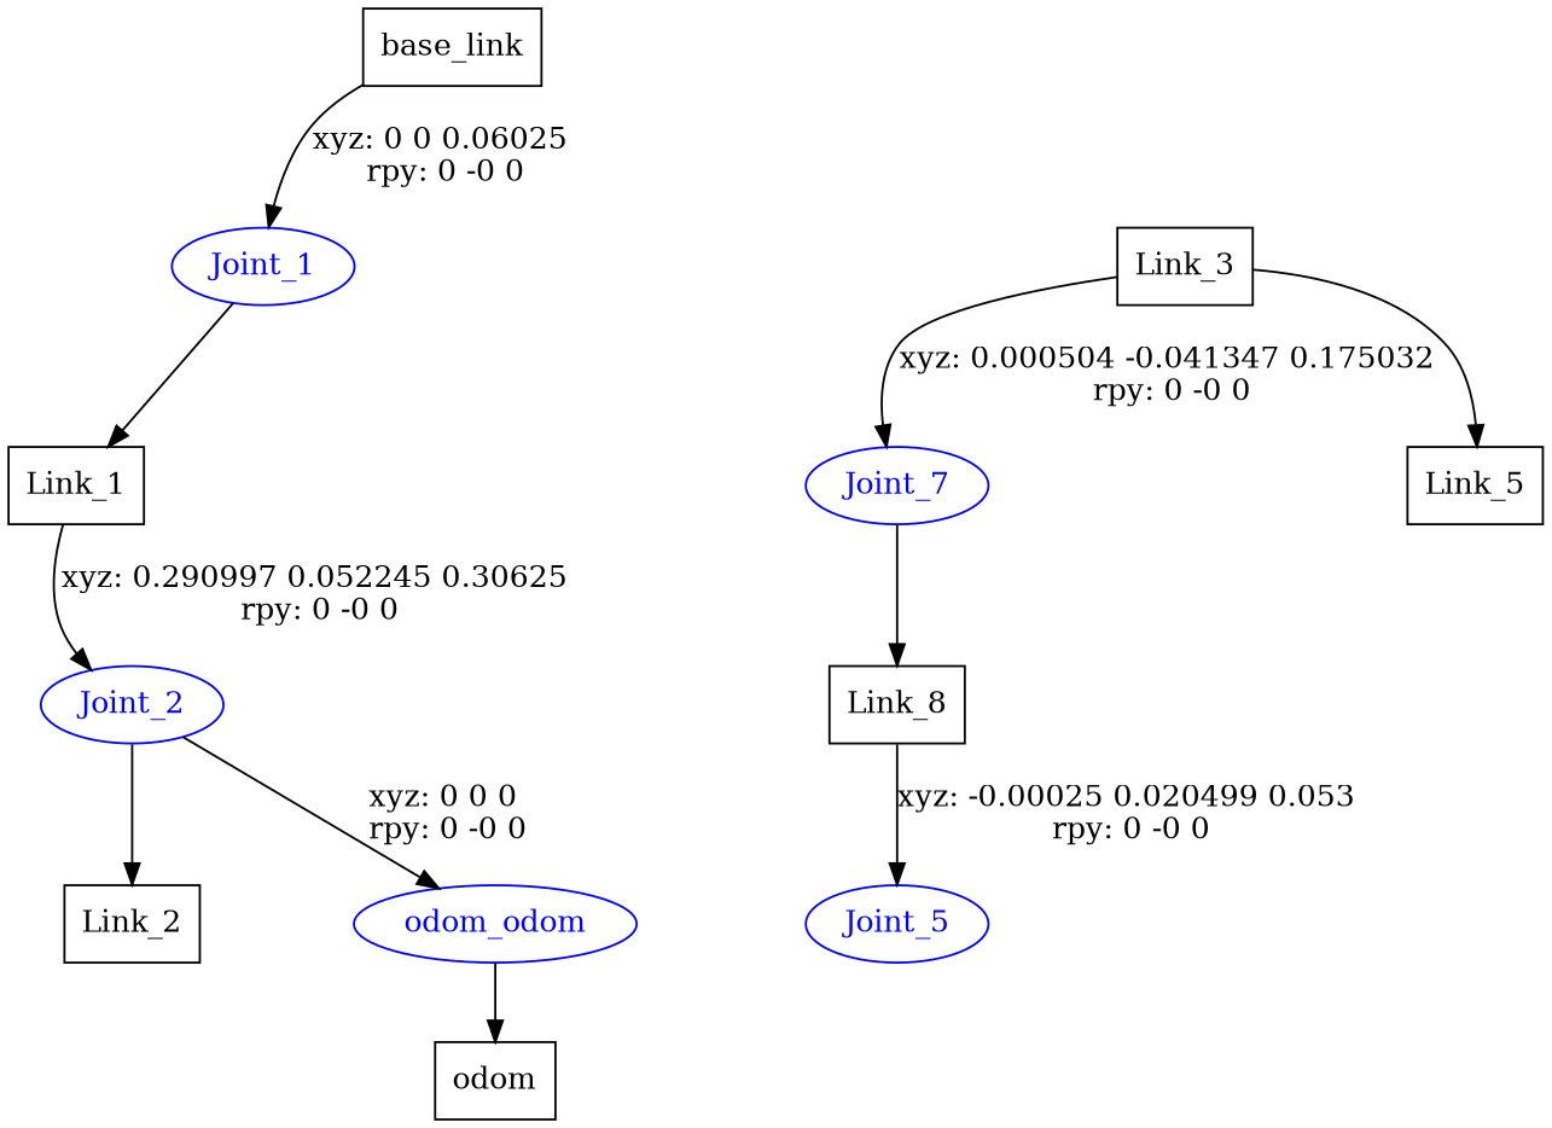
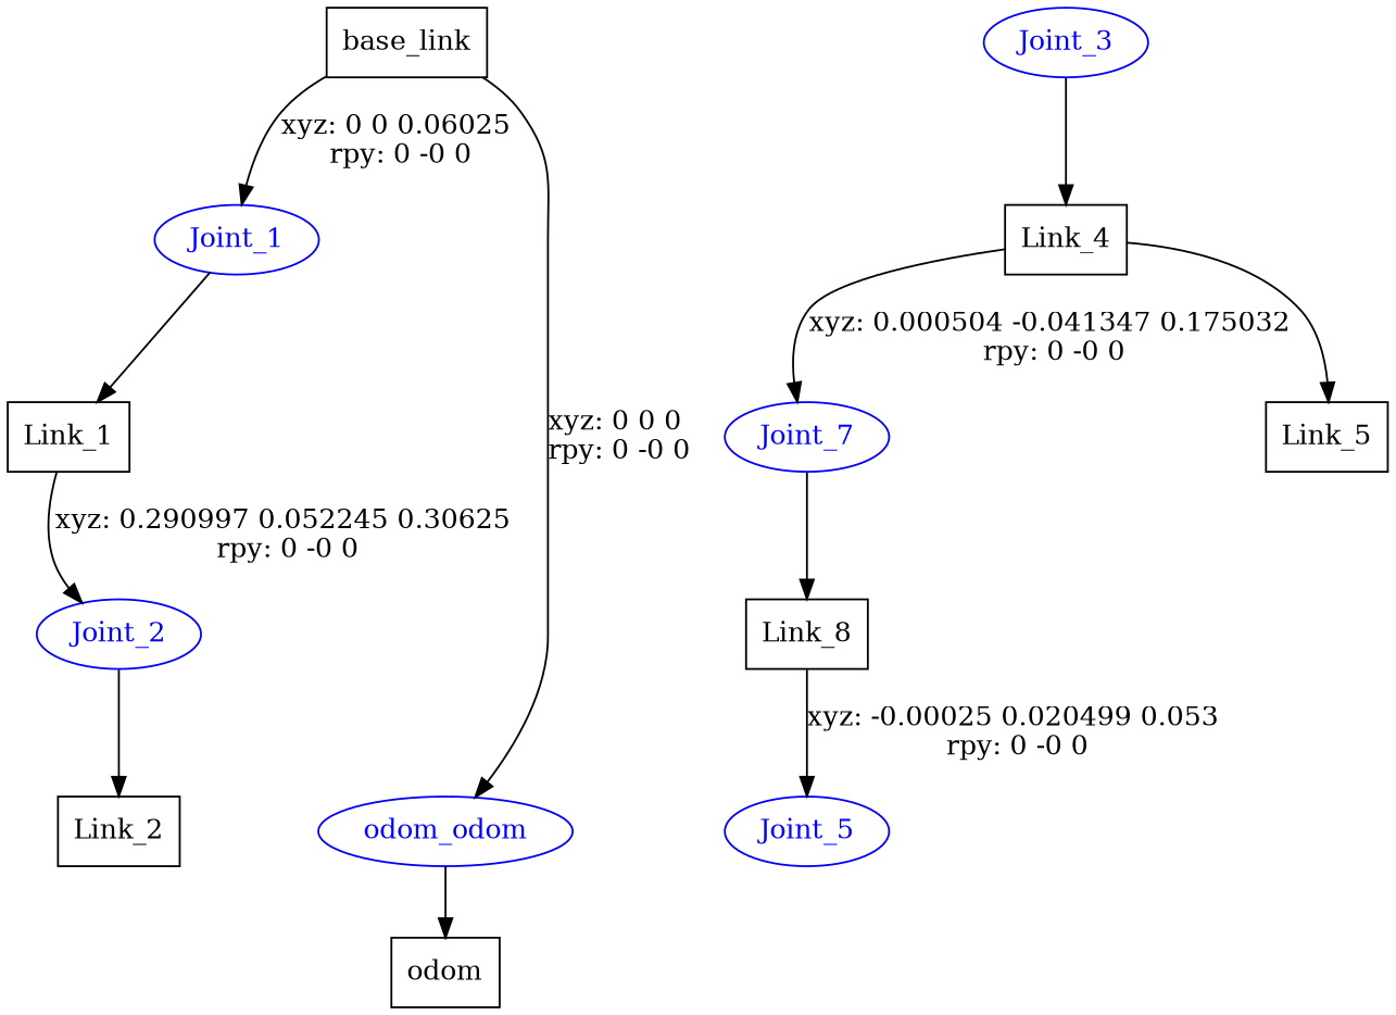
  digraph {
    node [shape=box]
    n1 [label=base_link]
    Joint_1 [color=blue fontcolor=blue shape=ellipse]
    n3 [color=blue fontcolor=blue label=odom_odom shape=ellipse]
    n4 [label=Link_1]
    n5 [label=odom]
    Joint_2 [color=blue fontcolor=blue shape=ellipse]
    n7 [label=Link_2]
-   n9 [label=Link_3]
+   Joint_3 [color=blue fontcolor=blue shape=ellipse]
+   n9 [label=Link_4]
    n10 [color=blue fontcolor=blue label=Joint_7 shape=ellipse]
    n11 [label=Link_5]
    n12 [label=Link_8]
    Joint_5 [color=blue fontcolor=blue shape=ellipse]
    n1 -> Joint_1 [label="xyz: 0 0 0.06025 \nrpy: 0 -0 0"]
-   Joint_2 -> n3 [label="xyz: 0 0 0 \nrpy: 0 -0 0"]
+   n1 -> n3 [label="xyz: 0 0 0 \nrpy: 0 -0 0"]
    Joint_1 -> n4
    n3 -> n5
    n4 -> Joint_2 [label="xyz: 0.290997 0.052245 0.30625 \nrpy: 0 -0 0"]
    Joint_2 -> n7
+   Joint_3 -> n9
    n9 -> n10 [label="xyz: 0.000504 -0.041347 0.175032 \nrpy: 0 -0 0"]
    n9 -> n11
    n10 -> n12
    n12 -> Joint_5 [label="xyz: -0.00025 0.020499 0.053 \nrpy: 0 -0 0"]
  }
